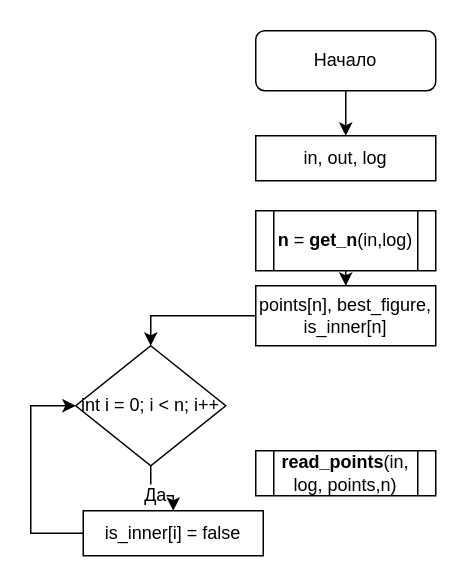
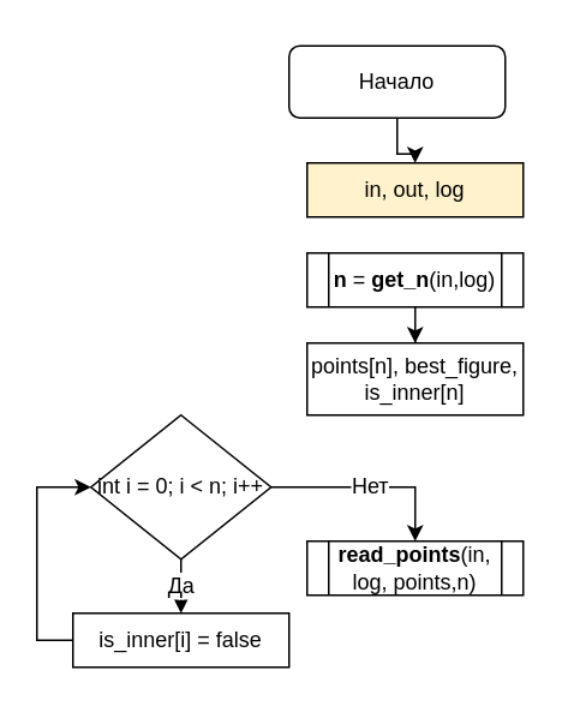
  <mxCell id="0" />
  <mxCell id="1" parent="0" />
  <mxCell id="2" value="" style="edgeStyle=orthogonalEdgeStyle;rounded=0;orthogonalLoop=1;jettySize=auto;html=1;entryX=0.5;entryY=0;entryDx=0;entryDy=0;" edge="1" parent="1" source="3" target="4"><mxGeometry relative="1" as="geometry"><mxPoint x="230" y="130" as="targetPoint" /></mxGeometry></mxCell>
- <mxCell id="3" value="Начало" style="rounded=1;whiteSpace=wrap;html=1;fontSize=12;glass=0;strokeWidth=1;shadow=0;" parent="1" vertex="1"><mxGeometry x="170" y="20" width="120" height="40" as="geometry" /></mxCell>
- <mxCell id="4" value="in, out, log" style="rounded=0;whiteSpace=wrap;html=1;" vertex="1" parent="1"><mxGeometry x="170" y="90" width="120" height="30" as="geometry" /></mxCell>
+ <mxCell id="3" value="Начало" style="rounded=1;whiteSpace=wrap;html=1;fontSize=12;glass=0;strokeWidth=1;shadow=0;" parent="1" vertex="1"><mxGeometry x="160" y="25" width="120" height="40" as="geometry" /></mxCell>
+ <mxCell id="4" value="in, out, log" style="rounded=0;whiteSpace=wrap;html=1;fillColor=#fff2cc;" vertex="1" parent="1"><mxGeometry x="170" y="90" width="120" height="30" as="geometry" /></mxCell>
  <mxCell id="5" style="edgeStyle=orthogonalEdgeStyle;rounded=0;orthogonalLoop=1;jettySize=auto;html=1;entryX=0.5;entryY=0;entryDx=0;entryDy=0;" edge="1" parent="1" source="6" target="8"><mxGeometry relative="1" as="geometry" /></mxCell>
- <mxCell id="6" value="&lt;b&gt;n&lt;/b&gt; = &lt;b&gt;get_n&lt;/b&gt;(in,log)" style="shape=process;whiteSpace=wrap;html=1;backgroundOutline=1;" vertex="1" parent="1"><mxGeometry x="170" y="140" width="120" height="40" as="geometry" /></mxCell>
- <mxCell id="7" style="edgeStyle=orthogonalEdgeStyle;rounded=0;orthogonalLoop=1;jettySize=auto;html=1;entryX=0.5;entryY=0;entryDx=0;entryDy=0;" edge="1" parent="1" source="8" target="12"><mxGeometry relative="1" as="geometry" /></mxCell>
+ <mxCell id="6" value="&lt;b&gt;n&lt;/b&gt; = &lt;b&gt;get_n&lt;/b&gt;(in,log)" style="shape=process;whiteSpace=wrap;html=1;backgroundOutline=1;" vertex="1" parent="1"><mxGeometry x="170" y="140" width="120" height="30" as="geometry" /></mxCell>
  <mxCell id="8" value="points[n], best_figure, is_inner[n]" style="rounded=0;whiteSpace=wrap;html=1;" vertex="1" parent="1"><mxGeometry x="170" y="190" width="120" height="40" as="geometry" /></mxCell>
  <mxCell id="9" value="&lt;b&gt;read_points&lt;/b&gt;(in,&lt;br&gt;log, points,n)" style="shape=process;whiteSpace=wrap;html=1;backgroundOutline=1;" vertex="1" parent="1"><mxGeometry x="170" y="300" width="120" height="30" as="geometry" /></mxCell>
  <mxCell id="10" value="Да" style="edgeStyle=orthogonalEdgeStyle;rounded=0;orthogonalLoop=1;jettySize=auto;html=1;fontSize=12;" edge="1" parent="1" source="12" target="14"><mxGeometry relative="1" as="geometry" /></mxCell>
+ <mxCell id="11" value="Нет" style="edgeStyle=orthogonalEdgeStyle;rounded=0;orthogonalLoop=1;jettySize=auto;html=1;entryX=0.5;entryY=0;entryDx=0;entryDy=0;fontSize=12;" edge="1" parent="1" source="12" target="9"><mxGeometry relative="1" as="geometry" /></mxCell>
  <mxCell id="12" value="&lt;font style=&quot;font-size: 12px&quot;&gt;int i = 0; i &amp;lt; n; i++&lt;/font&gt;" style="rhombus;whiteSpace=wrap;html=1;" vertex="1" parent="1"><mxGeometry x="50" y="230" width="100" height="80" as="geometry" /></mxCell>
  <mxCell id="13" style="edgeStyle=orthogonalEdgeStyle;rounded=0;orthogonalLoop=1;jettySize=auto;html=1;entryX=0;entryY=0.5;entryDx=0;entryDy=0;fontSize=12;" edge="1" parent="1" source="14" target="12"><mxGeometry relative="1" as="geometry"><Array as="points"><mxPoint x="20" y="355" /><mxPoint x="20" y="270" /></Array></mxGeometry></mxCell>
- <mxCell id="14" value="is_inner[i] = false" style="rounded=0;whiteSpace=wrap;html=1;fontSize=12;" vertex="1" parent="1"><mxGeometry x="55" y="340" width="120" height="30" as="geometry" /></mxCell>
+ <mxCell id="14" value="is_inner[i] = false" style="rounded=0;whiteSpace=wrap;html=1;fontSize=12;" vertex="1" parent="1"><mxGeometry x="40" y="340" width="120" height="30" as="geometry" /></mxCell>
